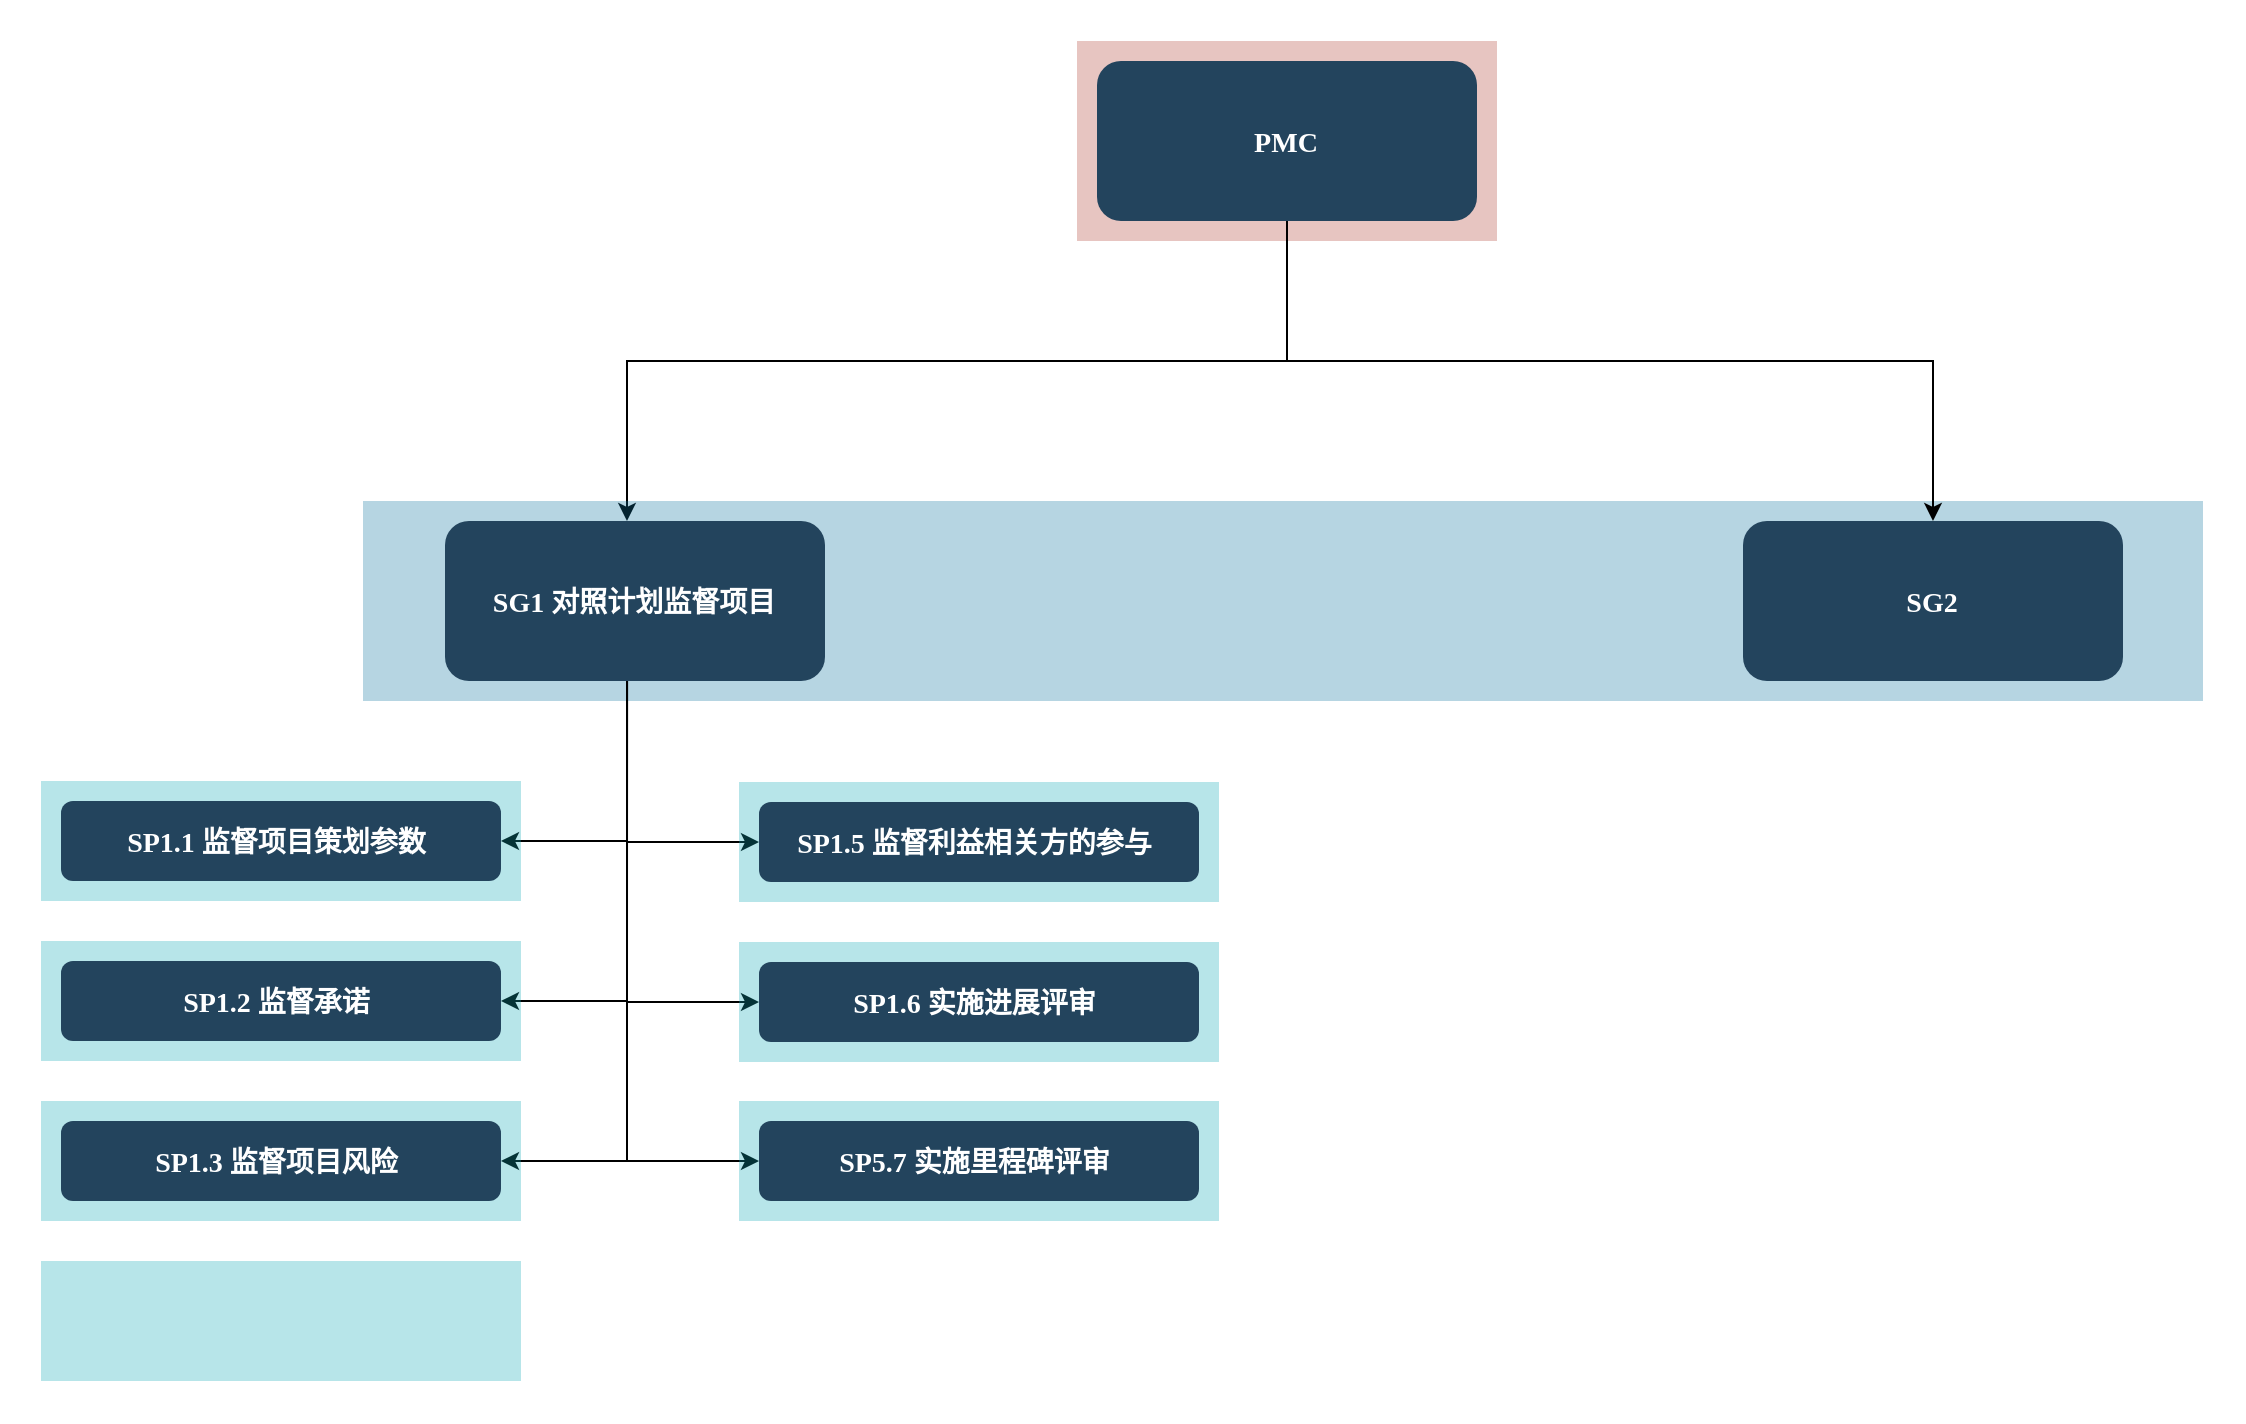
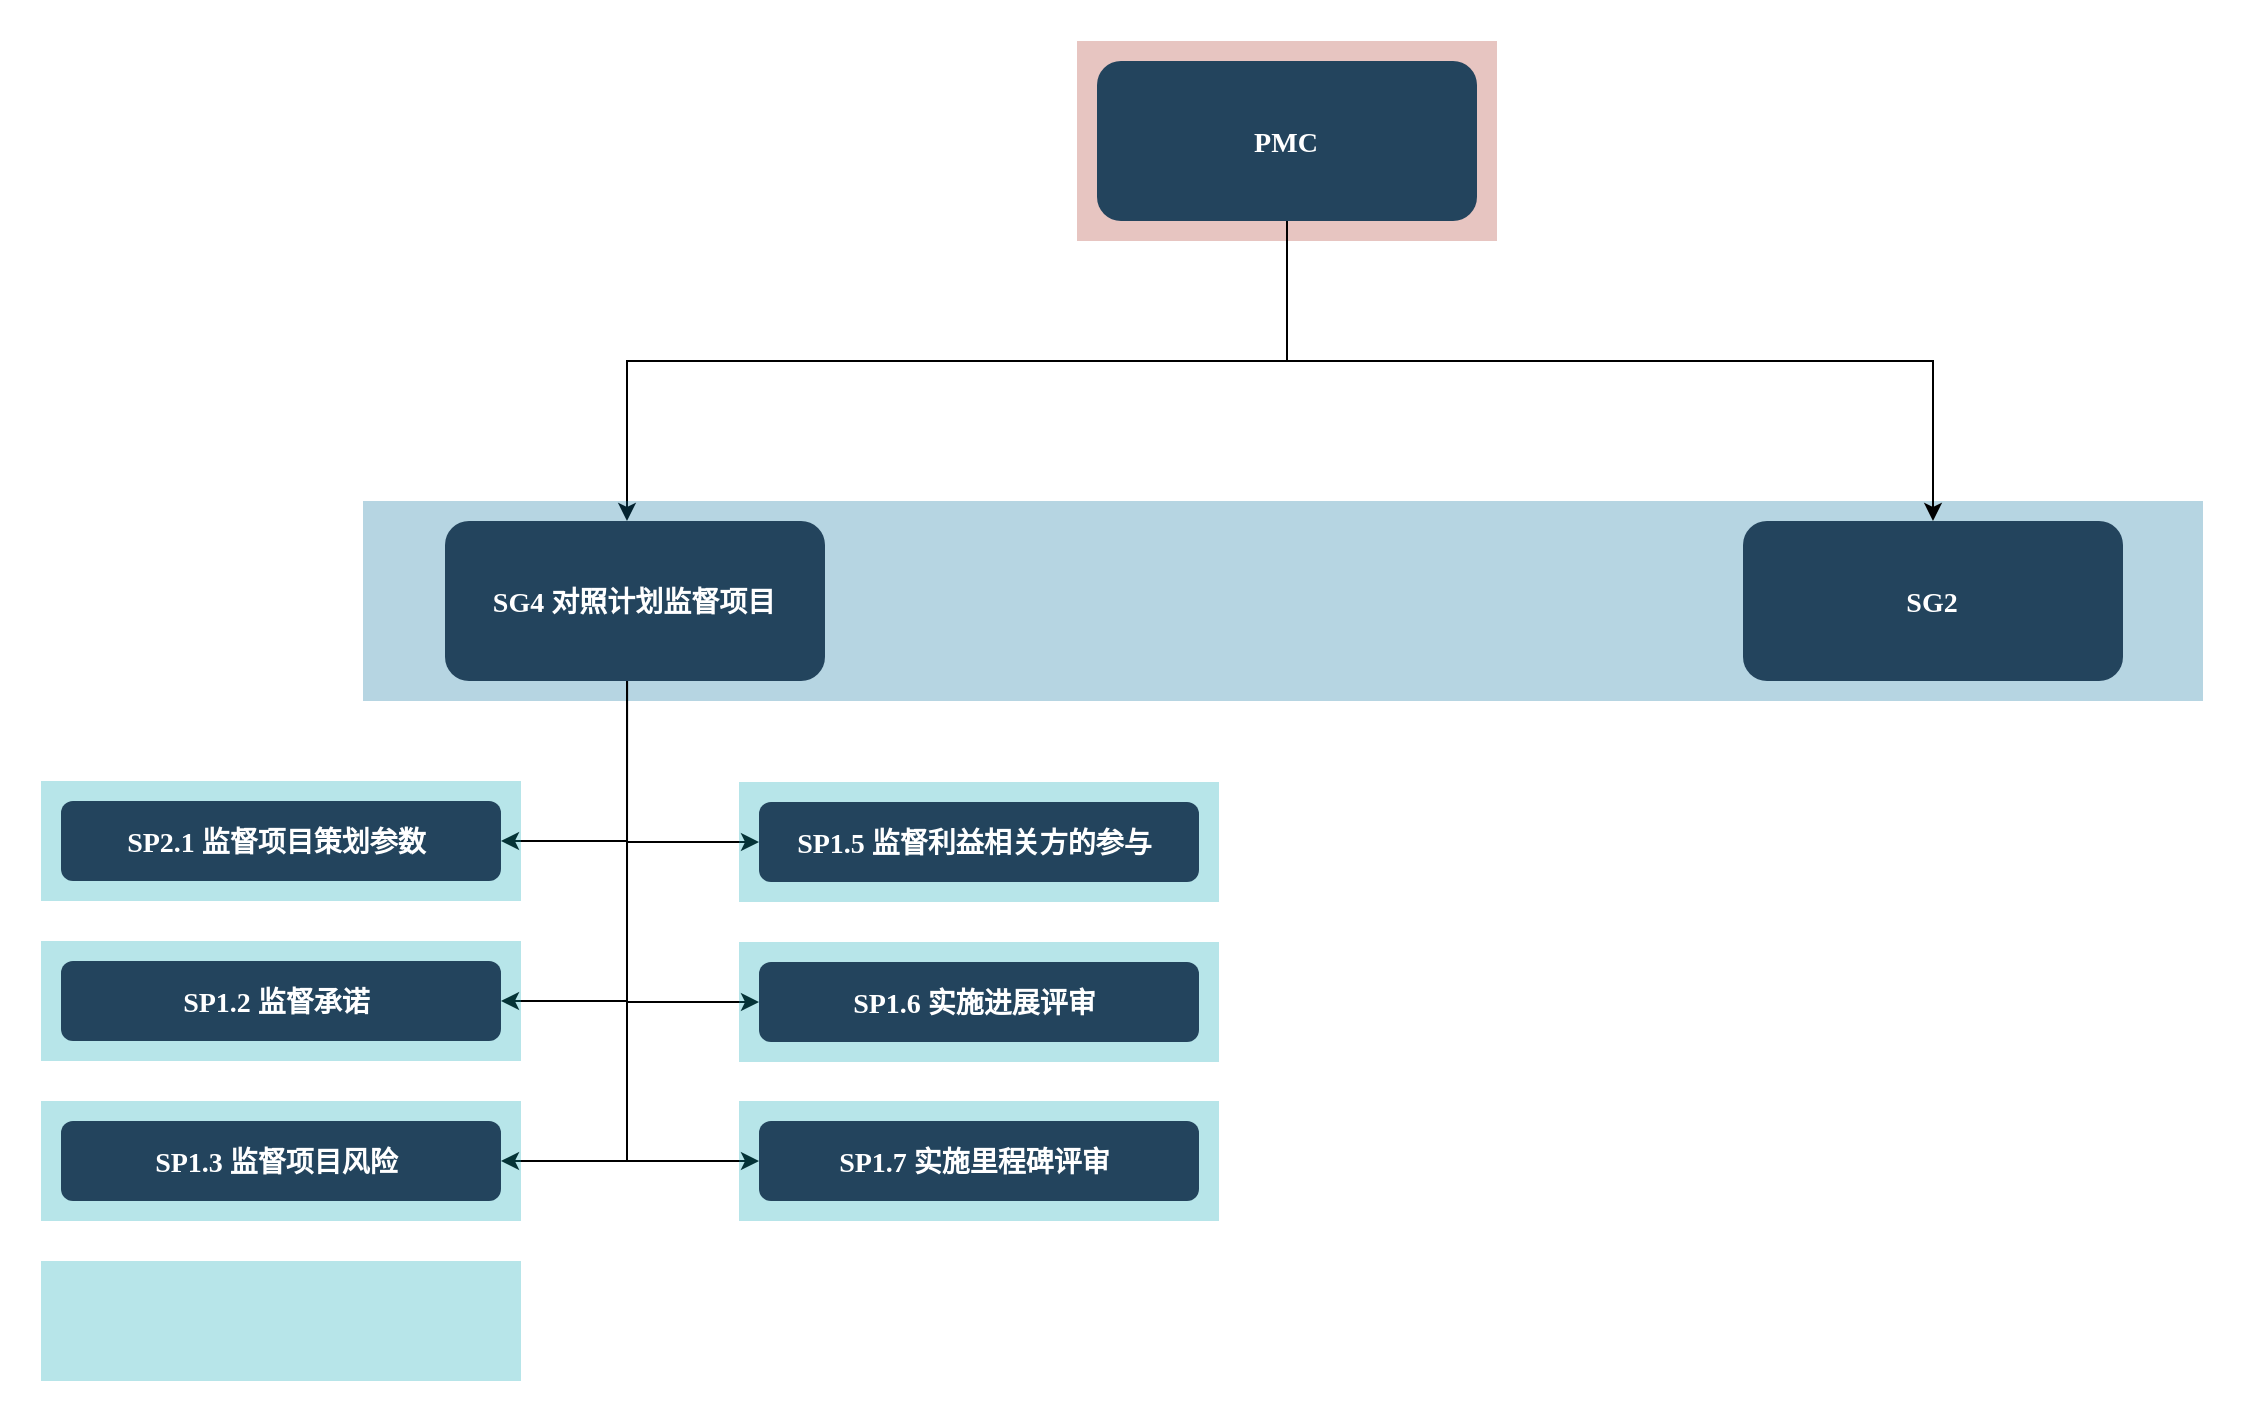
  <mxCell id="0" />
  <mxCell id="1" parent="0" />
  <mxCell id="2" value="" style="group" vertex="1" connectable="0" parent="1"><mxGeometry x="538" y="20" width="210" height="100" as="geometry" /></mxCell>
  <mxCell id="3" value="" style="fillColor=#AE4132;strokeColor=none;opacity=30;" vertex="1" parent="2"><mxGeometry width="210" height="100.0" as="geometry" /></mxCell>
  <mxCell id="4" value="PMC" style="rounded=1;fillColor=#23445D;gradientColor=none;strokeColor=none;fontColor=#FFFFFF;fontStyle=1;fontFamily=Tahoma;fontSize=14" vertex="1" parent="2"><mxGeometry x="10" y="10" width="190" height="80" as="geometry" /></mxCell>
  <mxCell id="5" style="edgeStyle=orthogonalEdgeStyle;rounded=0;orthogonalLoop=1;jettySize=auto;html=1;" edge="1" parent="1" source="4" target="13"><mxGeometry relative="1" as="geometry"><mxPoint x="683" y="220" as="targetPoint" /><Array as="points"><mxPoint x="643" y="180" /><mxPoint x="313" y="180" /></Array></mxGeometry></mxCell>
  <mxCell id="6" value="" style="fillColor=#10739E;strokeColor=none;opacity=30;" vertex="1" parent="1"><mxGeometry x="181" y="250" width="920" height="100" as="geometry" /></mxCell>
  <mxCell id="7" style="edgeStyle=orthogonalEdgeStyle;rounded=0;orthogonalLoop=1;jettySize=auto;html=1;" edge="1" parent="1" source="13" target="17"><mxGeometry relative="1" as="geometry"><Array as="points"><mxPoint x="313" y="420" /></Array></mxGeometry></mxCell>
  <mxCell id="8" style="edgeStyle=orthogonalEdgeStyle;rounded=0;orthogonalLoop=1;jettySize=auto;html=1;" edge="1" parent="1" source="13" target="19"><mxGeometry relative="1" as="geometry"><Array as="points"><mxPoint x="313" y="500" /></Array></mxGeometry></mxCell>
  <mxCell id="9" style="edgeStyle=orthogonalEdgeStyle;rounded=0;orthogonalLoop=1;jettySize=auto;html=1;entryX=0;entryY=0.5;entryDx=0;entryDy=0;" edge="1" parent="1" target="24"><mxGeometry relative="1" as="geometry"><mxPoint x="313.029" y="339" as="sourcePoint" /><mxPoint x="393" y="420.014" as="targetPoint" /><Array as="points"><mxPoint x="313" y="421" /></Array></mxGeometry></mxCell>
  <mxCell id="10" style="edgeStyle=orthogonalEdgeStyle;rounded=0;orthogonalLoop=1;jettySize=auto;html=1;entryX=0;entryY=0.5;entryDx=0;entryDy=0;" edge="1" parent="1" target="26"><mxGeometry relative="1" as="geometry"><mxPoint x="313.029" y="339" as="sourcePoint" /><mxPoint x="393" y="500.014" as="targetPoint" /><Array as="points"><mxPoint x="313" y="501" /></Array></mxGeometry></mxCell>
  <mxCell id="11" style="edgeStyle=orthogonalEdgeStyle;rounded=0;orthogonalLoop=1;jettySize=auto;html=1;" edge="1" parent="1" source="13" target="21"><mxGeometry relative="1" as="geometry"><Array as="points"><mxPoint x="313" y="580" /></Array></mxGeometry></mxCell>
  <mxCell id="12" style="edgeStyle=orthogonalEdgeStyle;rounded=0;orthogonalLoop=1;jettySize=auto;html=1;" edge="1" parent="1" source="13" target="28"><mxGeometry relative="1" as="geometry"><Array as="points"><mxPoint x="313" y="580" /></Array></mxGeometry></mxCell>
- <mxCell id="13" value="SG1 对照计划监督项目" style="rounded=1;fillColor=#23445D;gradientColor=none;strokeColor=none;fontColor=#FFFFFF;fontStyle=1;fontFamily=Tahoma;fontSize=14" vertex="1" parent="1"><mxGeometry x="222" y="260" width="190" height="80" as="geometry" /></mxCell>
+ <mxCell id="13" value="SG4 对照计划监督项目" style="rounded=1;fillColor=#23445D;gradientColor=none;strokeColor=none;fontColor=#FFFFFF;fontStyle=1;fontFamily=Tahoma;fontSize=14" vertex="1" parent="1"><mxGeometry x="222" y="260" width="190" height="80" as="geometry" /></mxCell>
  <mxCell id="14" value="SG2" style="rounded=1;fillColor=#23445D;gradientColor=none;strokeColor=none;fontColor=#FFFFFF;fontStyle=1;fontFamily=Tahoma;fontSize=14" vertex="1" parent="1"><mxGeometry x="871" y="260" width="190" height="80" as="geometry" /></mxCell>
  <mxCell id="15" style="edgeStyle=orthogonalEdgeStyle;rounded=0;orthogonalLoop=1;jettySize=auto;html=1;" edge="1" parent="1" source="4" target="14"><mxGeometry relative="1" as="geometry"><Array as="points"><mxPoint x="643" y="180" /><mxPoint x="966" y="180" /></Array></mxGeometry></mxCell>
  <mxCell id="16" value="" style="fillColor=#12AAB5;strokeColor=none;opacity=30;" vertex="1" parent="1"><mxGeometry x="20" y="390" width="240" height="60" as="geometry" /></mxCell>
- <mxCell id="17" value="SP1.1 监督项目策划参数 " style="rounded=1;fillColor=#23445D;gradientColor=none;strokeColor=none;fontColor=#FFFFFF;fontStyle=1;fontFamily=Tahoma;fontSize=14" vertex="1" parent="1"><mxGeometry x="30" y="400" width="220" height="40" as="geometry" /></mxCell>
+ <mxCell id="17" value="SP2.1 监督项目策划参数 " style="rounded=1;fillColor=#23445D;gradientColor=none;strokeColor=none;fontColor=#FFFFFF;fontStyle=1;fontFamily=Tahoma;fontSize=14" vertex="1" parent="1"><mxGeometry x="30" y="400" width="220" height="40" as="geometry" /></mxCell>
  <mxCell id="18" value="" style="fillColor=#12AAB5;strokeColor=none;opacity=30;" vertex="1" parent="1"><mxGeometry x="20" y="470" width="240" height="60" as="geometry" /></mxCell>
  <mxCell id="19" value="SP1.2 监督承诺 " style="rounded=1;fillColor=#23445D;gradientColor=none;strokeColor=none;fontColor=#FFFFFF;fontStyle=1;fontFamily=Tahoma;fontSize=14" vertex="1" parent="1"><mxGeometry x="30" y="480" width="220" height="40" as="geometry" /></mxCell>
  <mxCell id="20" value="" style="fillColor=#12AAB5;strokeColor=none;opacity=30;" vertex="1" parent="1"><mxGeometry x="20" y="550" width="240" height="60" as="geometry" /></mxCell>
  <mxCell id="21" value="SP1.3 监督项目风险 " style="rounded=1;fillColor=#23445D;gradientColor=none;strokeColor=none;fontColor=#FFFFFF;fontStyle=1;fontFamily=Tahoma;fontSize=14" vertex="1" parent="1"><mxGeometry x="30" y="560" width="220" height="40" as="geometry" /></mxCell>
  <mxCell id="22" value="" style="fillColor=#12AAB5;strokeColor=none;opacity=30;" vertex="1" parent="1"><mxGeometry x="20" y="630" width="240" height="60" as="geometry" /></mxCell>
  <mxCell id="23" value="" style="fillColor=#12AAB5;strokeColor=none;opacity=30;" vertex="1" parent="1"><mxGeometry x="369" y="390.5" width="240" height="60" as="geometry" /></mxCell>
  <mxCell id="24" value="SP1.5 监督利益相关方的参与 " style="rounded=1;fillColor=#23445D;gradientColor=none;strokeColor=none;fontColor=#FFFFFF;fontStyle=1;fontFamily=Tahoma;fontSize=14" vertex="1" parent="1"><mxGeometry x="379" y="400.5" width="220" height="40" as="geometry" /></mxCell>
  <mxCell id="25" value="" style="fillColor=#12AAB5;strokeColor=none;opacity=30;" vertex="1" parent="1"><mxGeometry x="369" y="470.5" width="240" height="60" as="geometry" /></mxCell>
  <mxCell id="26" value="SP1.6 实施进展评审 " style="rounded=1;fillColor=#23445D;gradientColor=none;strokeColor=none;fontColor=#FFFFFF;fontStyle=1;fontFamily=Tahoma;fontSize=14" vertex="1" parent="1"><mxGeometry x="379" y="480.5" width="220" height="40" as="geometry" /></mxCell>
  <mxCell id="27" value="" style="fillColor=#12AAB5;strokeColor=none;opacity=30;" vertex="1" parent="1"><mxGeometry x="369" y="550" width="240" height="60" as="geometry" /></mxCell>
- <mxCell id="28" value="SP5.7 实施里程碑评审 " style="rounded=1;fillColor=#23445D;gradientColor=none;strokeColor=none;fontColor=#FFFFFF;fontStyle=1;fontFamily=Tahoma;fontSize=14" vertex="1" parent="1"><mxGeometry x="379" y="560" width="220" height="40" as="geometry" /></mxCell>
+ <mxCell id="28" value="SP1.7 实施里程碑评审 " style="rounded=1;fillColor=#23445D;gradientColor=none;strokeColor=none;fontColor=#FFFFFF;fontStyle=1;fontFamily=Tahoma;fontSize=14" vertex="1" parent="1"><mxGeometry x="379" y="560" width="220" height="40" as="geometry" /></mxCell>
